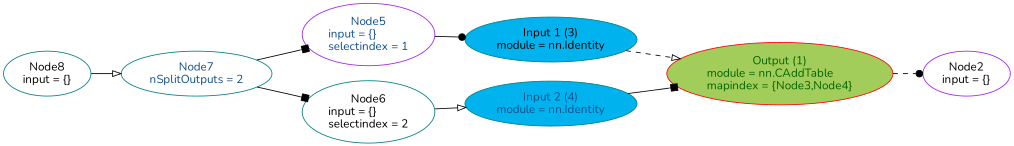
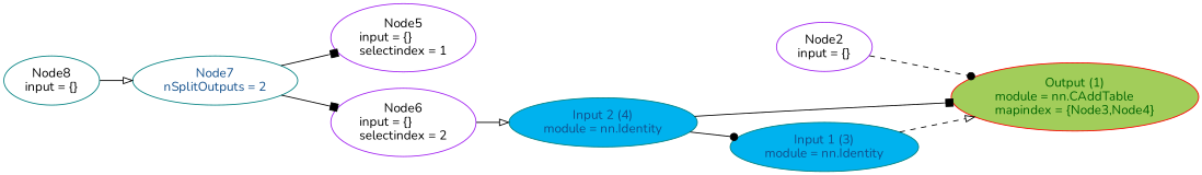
  digraph {
    fontname=Nunito
    rankdir=LR
    node [color=teal fontname=Nunito shape=oval]
    edge [arrowhead=onormal fontname=Nunito style=solid]
    n1 [color=red fillcolor=darkolivegreen3 fontcolor=darkgreen height=1.041 label="Output (1)\nmodule = nn.CAddTable\lmapindex = {Node3,Node4}" style=filled width=3.4842]
    n2 [color=purple height=0.74639 label="Node2\ninput = {}" width=1.449]
-   n3 [fillcolor=deepskyblue2 fontcolor=black height=0.74639 label="Input 1 (3)\nmodule = nn.Identity" style=filled width=2.6216]
+   n3 [fillcolor=deepskyblue2 fontcolor=dodgerblue4 height=0.74639 label="Input 1 (3)\nmodule = nn.Identity" style=filled width=2.6216]
    n4 [fillcolor=deepskyblue2 fontcolor=dodgerblue4 height=0.74639 label="Input 2 (4)\nmodule = nn.Identity" style=filled width=2.6216]
-   n5 [color=purple height=1.041 label="Node5\ninput = {}\lselectindex = 1" width=1.978 fontcolor=dodgerblue4]
-   n6 [height=1.041 label="Node6\ninput = {}\lselectindex = 2" width=1.978]
+   n5 [color=purple height=1.041 label="Node5\ninput = {}\lselectindex = 1" width=1.978]
+   n6 [color=purple height=1.041 label="Node6\ninput = {}\lselectindex = 2" width=1.978]
    n7 [fontcolor=dodgerblue4 height=0.74639 label="Node7\nnSplitOutputs = 2" width=2.2781]
    n8 [height=0.74639 label="Node8\ninput = {}" width=1.449]
-   n1 -> n2 [arrowhead=dot style=dashed]
+   n2 -> n1 [arrowhead=dot style=dashed]
    n3 -> n1 [style=dashed]
    n4 -> n1 [arrowhead=box]
-   n5 -> n3 [arrowhead=dot]
+   n4 -> n3 [arrowhead=dot]
    n6 -> n4
    n7 -> n5 [arrowhead=box]
    n7 -> n6 [arrowhead=box]
    n8 -> n7
  }
